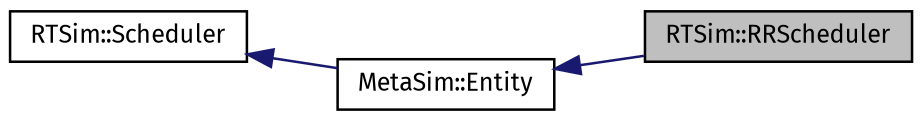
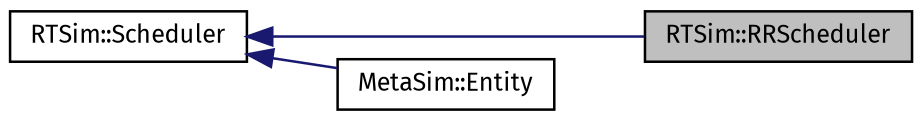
  digraph {
    fontname="Fira Sans"
    rankdir=LR
    node [color=black fillcolor=white fontname="Fira Sans" fontsize=10 shape=record style=filled]
    edge [color=midnightblue dir=back fontname="Fira Sans" fontsize=10 labelfontname=Helvetica labelfontsize=10 style=solid]
    n1 [fillcolor=grey75 fontcolor=black height=0.2 label="RTSim::RRScheduler" width=0.4]
    n2 [height=0.2 label="RTSim::Scheduler" width=0.4]
    n3 [height=0.2 label="MetaSim::Entity" width=0.4]
-   n3 -> n1
+   n2 -> n1
    n2 -> n3
  }
